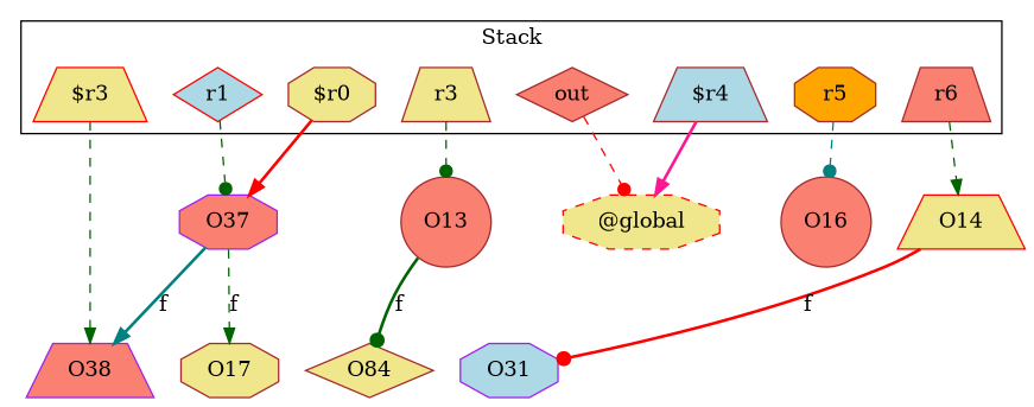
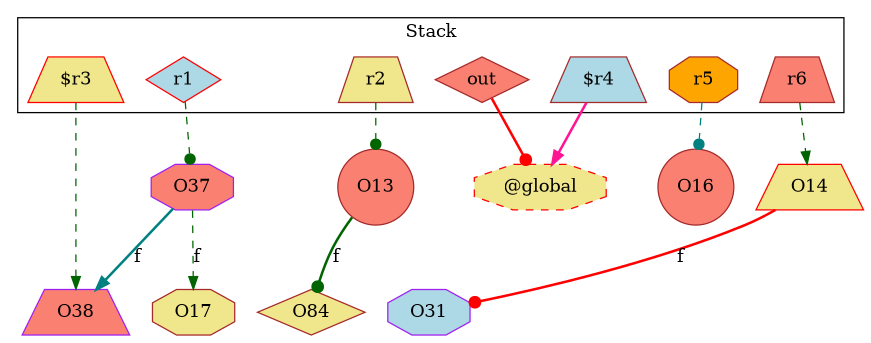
  digraph {
    rankDir=LR
    node [color=brown fillcolor=khaki shape=trapezium style=filled]
    edge [arrowhead=dot color=darkgreen style=dashed]
    r1 [color=red fillcolor=lightblue shape=diamond]
-   r2 [label=r3]
-   "$r0" [shape=octagon]
+   r2
    out [fillcolor=salmon shape=diamond]
    r5 [fillcolor=orange shape=octagon]
    r6 [fillcolor=salmon]
    "$r3" [color=red]
    "$r4" [fillcolor=lightblue]
    O37 [color=purple fillcolor=salmon shape=octagon]
    O13 [fillcolor=salmon shape=circle]
    "@global" [color=red shape=octagon style="filled,dashed"]
    O16 [fillcolor=salmon shape=circle]
    O14 [color=red]
    O38 [color=purple fillcolor=salmon]
    O17 [shape=octagon]
    n16 [label=O84 shape=diamond]
    O31 [color=purple fillcolor=lightblue shape=octagon]
    subgraph cluster_1 {
      label=Stack
      r1
      r2
-     "$r0"
      out
      r5
      r6
      "$r3"
      "$r4"
    }
    r1 -> O37
    r2 -> O13
-   "$r0" -> O37 [arrowhead=normal color=red style=bold]
-   out -> "@global" [color=red]
+   out -> "@global" [color=red style=bold]
    r5 -> O16 [color=teal]
    r6 -> O14 [arrowhead=normal]
    "$r3" -> O38 [arrowhead=normal]
    "$r4" -> "@global" [arrowhead=normal color=deeppink style=bold]
    O37 -> O38 [arrowhead=normal color=teal label=f style=bold weight=0.2]
    O37 -> O17 [arrowhead=normal label=f weight=0.2]
    O13 -> n16 [label=f style=bold weight=0.2]
    O14 -> O31 [color=red label=f style=bold weight=0.2]
  }
